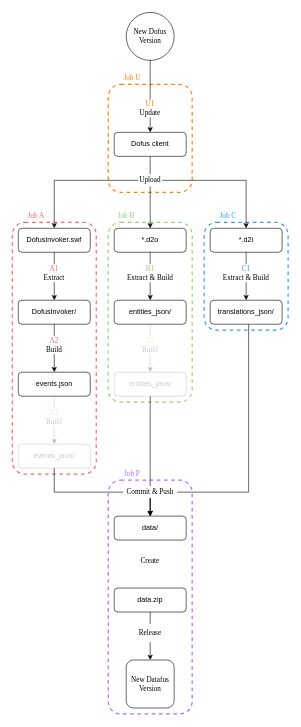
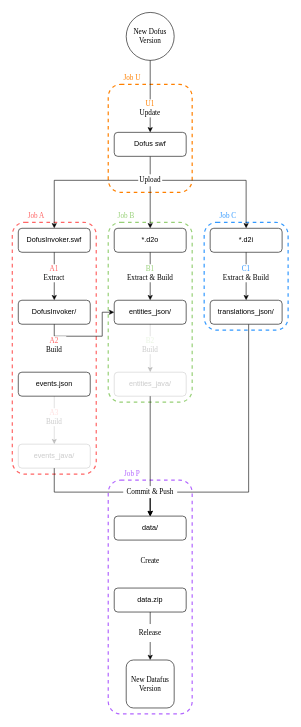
  <mxCell id="0" />
  <mxCell id="1" parent="0" />
  <mxCell id="2" value="" style="rounded=1;whiteSpace=wrap;html=1;fontFamily=Georgia;fillColor=none;dashed=1;strokeWidth=2;strokeColor=#B266FF;connectable=0;" parent="1" vertex="1"><mxGeometry x="180" y="800" width="140" height="390" as="geometry" /></mxCell>
  <mxCell id="3" value="" style="rounded=1;whiteSpace=wrap;html=1;fontFamily=Georgia;fillColor=none;dashed=1;strokeWidth=2;strokeColor=#FF8000;connectable=0;" parent="1" vertex="1"><mxGeometry x="180" y="140" width="140" height="180" as="geometry" /></mxCell>
  <mxCell id="4" value="" style="rounded=1;whiteSpace=wrap;html=1;fontFamily=Georgia;fillColor=none;dashed=1;strokeWidth=2;strokeColor=#FF6666;connectable=0;" parent="1" vertex="1"><mxGeometry x="20" y="370" width="140" height="420" as="geometry" /></mxCell>
  <mxCell id="5" value="" style="rounded=1;whiteSpace=wrap;html=1;fontFamily=Georgia;fillColor=none;dashed=1;strokeWidth=2;strokeColor=#3399FF;connectable=0;" parent="1" vertex="1"><mxGeometry x="340" y="370" width="140" height="180" as="geometry" /></mxCell>
  <mxCell id="6" value="" style="rounded=1;whiteSpace=wrap;html=1;fontFamily=Georgia;fillColor=none;dashed=1;strokeWidth=2;strokeColor=#97D077;connectable=0;" parent="1" vertex="1"><mxGeometry x="180" y="370" width="140" height="300" as="geometry" /></mxCell>
  <mxCell id="7" value="New Dofus Version" style="ellipse;whiteSpace=wrap;html=1;aspect=fixed;fontFamily=Georgia;" parent="1" vertex="1"><mxGeometry x="210" y="20" width="80" height="80" as="geometry" /></mxCell>
  <mxCell id="8" value="*.d2o" style="rounded=1;whiteSpace=wrap;html=1;fontFamily=Helvetica;" parent="1" vertex="1"><mxGeometry x="190" y="380" width="120" height="40" as="geometry" /></mxCell>
  <mxCell id="9" value="*.d2i" style="rounded=1;whiteSpace=wrap;html=1;fontFamily=Helvetica;" parent="1" vertex="1"><mxGeometry x="350" y="380" width="120" height="40" as="geometry" /></mxCell>
  <mxCell id="10" value="DofusInvoker.swf" style="rounded=1;whiteSpace=wrap;html=1;fontFamily=Helvetica;" parent="1" vertex="1"><mxGeometry x="30" y="380" width="120" height="40" as="geometry" /></mxCell>
  <mxCell id="11" value="DofusInvoker/" style="rounded=1;whiteSpace=wrap;html=1;fontFamily=Helvetica;" parent="1" vertex="1"><mxGeometry x="30" y="500" width="120" height="40" as="geometry" /></mxCell>
  <mxCell id="12" value="entities_json/" style="rounded=1;whiteSpace=wrap;html=1;fontFamily=Helvetica;" parent="1" vertex="1"><mxGeometry x="190" y="500" width="120" height="40" as="geometry" /></mxCell>
  <mxCell id="13" value="translations_json/" style="rounded=1;whiteSpace=wrap;html=1;fontFamily=Helvetica;" parent="1" vertex="1"><mxGeometry x="350" y="500" width="120" height="40" as="geometry" /></mxCell>
  <mxCell id="14" value="entities_java/" style="rounded=1;whiteSpace=wrap;html=1;fontFamily=Helvetica;opacity=20;textOpacity=20;" parent="1" vertex="1"><mxGeometry x="190" y="620" width="120" height="40" as="geometry" /></mxCell>
  <mxCell id="15" value="events.json" style="rounded=1;whiteSpace=wrap;html=1;fontFamily=Helvetica;" parent="1" vertex="1"><mxGeometry x="30" y="620" width="120" height="40" as="geometry" /></mxCell>
  <mxCell id="16" style="edgeStyle=orthogonalEdgeStyle;rounded=0;orthogonalLoop=1;jettySize=auto;html=1;exitX=0.5;exitY=1;exitDx=0;exitDy=0;entryX=0.5;entryY=0;entryDx=0;entryDy=0;fontFamily=Georgia;" parent="1" source="10" target="11" edge="1"><mxGeometry relative="1" as="geometry" /></mxCell>
- <mxCell id="17" style="edgeStyle=orthogonalEdgeStyle;rounded=0;orthogonalLoop=1;jettySize=auto;html=1;exitX=0.5;exitY=1;exitDx=0;exitDy=0;entryX=0.5;entryY=0;entryDx=0;entryDy=0;fontFamily=Georgia;" parent="1" source="11" target="15" edge="1"><mxGeometry relative="1" as="geometry"><mxPoint x="100" y="430" as="sourcePoint" /><mxPoint x="100" y="510" as="targetPoint" /></mxGeometry></mxCell>
+ <mxCell id="17" style="edgeStyle=orthogonalEdgeStyle;rounded=0;orthogonalLoop=1;jettySize=auto;html=1;exitX=0.5;exitY=1;exitDx=0;exitDy=0;fontFamily=Georgia;" parent="1" source="11" target="12" edge="1"><mxGeometry relative="1" as="geometry"><mxPoint x="100" y="430" as="sourcePoint" /><mxPoint x="100" y="510" as="targetPoint" /></mxGeometry></mxCell>
  <mxCell id="18" style="edgeStyle=orthogonalEdgeStyle;rounded=0;orthogonalLoop=1;jettySize=auto;html=1;exitX=0.5;exitY=1;exitDx=0;exitDy=0;entryX=0.5;entryY=0;entryDx=0;entryDy=0;fontFamily=Georgia;opacity=20;" parent="1" source="15" target="34" edge="1"><mxGeometry relative="1" as="geometry"><mxPoint x="100" y="550" as="sourcePoint" /><mxPoint x="90" y="740" as="targetPoint" /></mxGeometry></mxCell>
  <mxCell id="19" style="edgeStyle=orthogonalEdgeStyle;rounded=0;orthogonalLoop=1;jettySize=auto;html=1;entryX=0.5;entryY=0;entryDx=0;entryDy=0;fontFamily=Georgia;exitX=0.5;exitY=1;exitDx=0;exitDy=0;opacity=20;" parent="1" source="12" target="14" edge="1"><mxGeometry relative="1" as="geometry"><mxPoint x="100" y="670" as="sourcePoint" /><mxPoint x="100" y="750" as="targetPoint" /></mxGeometry></mxCell>
  <mxCell id="20" style="edgeStyle=orthogonalEdgeStyle;rounded=0;orthogonalLoop=1;jettySize=auto;html=1;fontFamily=Georgia;exitX=0.5;exitY=1;exitDx=0;exitDy=0;" parent="1" source="8" edge="1"><mxGeometry relative="1" as="geometry"><mxPoint x="260" y="550" as="sourcePoint" /><mxPoint x="250" y="500" as="targetPoint" /></mxGeometry></mxCell>
  <mxCell id="21" style="edgeStyle=orthogonalEdgeStyle;rounded=0;orthogonalLoop=1;jettySize=auto;html=1;fontFamily=Georgia;exitX=0.5;exitY=1;exitDx=0;exitDy=0;entryX=0.5;entryY=0;entryDx=0;entryDy=0;" parent="1" source="9" target="13" edge="1"><mxGeometry relative="1" as="geometry"><mxPoint x="260" y="430" as="sourcePoint" /><mxPoint x="260" y="510" as="targetPoint" /></mxGeometry></mxCell>
  <mxCell id="22" style="edgeStyle=orthogonalEdgeStyle;rounded=0;orthogonalLoop=1;jettySize=auto;html=1;entryX=0.5;entryY=0;entryDx=0;entryDy=0;fontFamily=Georgia;exitX=0.5;exitY=1;exitDx=0;exitDy=0;" parent="1" source="47" target="10" edge="1"><mxGeometry relative="1" as="geometry"><mxPoint x="220" y="90" as="sourcePoint" /><mxPoint x="100" y="510" as="targetPoint" /><Array as="points"><mxPoint x="250" y="300" /><mxPoint x="90" y="300" /></Array></mxGeometry></mxCell>
  <mxCell id="23" style="edgeStyle=orthogonalEdgeStyle;rounded=0;orthogonalLoop=1;jettySize=auto;html=1;exitX=0.5;exitY=1;exitDx=0;exitDy=0;fontFamily=Georgia;" parent="1" source="50" edge="1"><mxGeometry relative="1" as="geometry"><mxPoint x="260" y="310" as="sourcePoint" /><mxPoint x="410" y="380" as="targetPoint" /><Array as="points"><mxPoint x="250" y="300" /><mxPoint x="410" y="300" /></Array></mxGeometry></mxCell>
  <mxCell id="24" style="edgeStyle=orthogonalEdgeStyle;rounded=0;orthogonalLoop=1;jettySize=auto;html=1;fontFamily=Georgia;" parent="1" source="50" target="8" edge="1"><mxGeometry relative="1" as="geometry"><mxPoint x="250" y="300" as="sourcePoint" /><mxPoint x="420" y="390" as="targetPoint" /></mxGeometry></mxCell>
  <mxCell id="25" value="&lt;div style=&quot;font-size: 12px&quot;&gt;&lt;font style=&quot;font-size: 12px&quot;&gt;A1&lt;/font&gt;&lt;/div&gt;&lt;div style=&quot;font-size: 12px&quot;&gt;&lt;font style=&quot;font-size: 12px&quot;&gt;&lt;font style=&quot;font-size: 12px&quot; color=&quot;#000000&quot;&gt;Extract&lt;/font&gt;&lt;br&gt;&lt;/font&gt;&lt;/div&gt;" style="text;html=1;strokeColor=none;align=center;verticalAlign=middle;whiteSpace=wrap;rounded=0;dashed=1;fontFamily=Georgia;spacing=0;fontSize=11;fontColor=#FF6666;labelBackgroundColor=none;fillColor=default;" parent="1" vertex="1"><mxGeometry x="70" y="440" width="40" height="30" as="geometry" /></mxCell>
  <mxCell id="26" value="&lt;div&gt;&lt;font color=&quot;#FF6666&quot;&gt;A3&lt;/font&gt;&lt;br&gt;&lt;/div&gt;&lt;div&gt;Build&lt;/div&gt;" style="text;html=1;strokeColor=none;align=center;verticalAlign=middle;whiteSpace=wrap;rounded=0;dashed=1;fontFamily=Georgia;fillColor=#FFFFFF;textOpacity=20;" parent="1" vertex="1"><mxGeometry x="70" y="680" width="40" height="30" as="geometry" /></mxCell>
  <mxCell id="27" value="&lt;div&gt;&lt;font color=&quot;#FF6666&quot;&gt;A2&lt;/font&gt;&lt;br&gt;&lt;/div&gt;&lt;div&gt;Build&lt;/div&gt;" style="text;html=1;strokeColor=none;align=center;verticalAlign=middle;whiteSpace=wrap;rounded=0;dashed=1;fontFamily=Georgia;fillColor=#FFFFFF;" parent="1" vertex="1"><mxGeometry x="70" y="560" width="40" height="30" as="geometry" /></mxCell>
  <mxCell id="28" value="&lt;div&gt;&lt;font color=&quot;#97D077&quot;&gt;B2&lt;/font&gt;&lt;br&gt;&lt;/div&gt;&lt;div&gt;Build&lt;/div&gt;" style="text;html=1;strokeColor=none;align=center;verticalAlign=middle;whiteSpace=wrap;rounded=0;dashed=1;fontFamily=Georgia;fillColor=#FFFFFF;textOpacity=20;" parent="1" vertex="1"><mxGeometry x="230" y="560" width="40" height="30" as="geometry" /></mxCell>
  <mxCell id="29" value="&lt;div&gt;&lt;font color=&quot;#97D077&quot;&gt;B1&lt;/font&gt;&lt;br&gt;&lt;/div&gt;&lt;div&gt;Extract &amp;amp; Build&lt;/div&gt;" style="text;html=1;strokeColor=none;align=center;verticalAlign=middle;whiteSpace=wrap;rounded=0;dashed=1;fontFamily=Georgia;fillColor=#FFFFFF;" parent="1" vertex="1"><mxGeometry x="190" y="440" width="120" height="30" as="geometry" /></mxCell>
  <mxCell id="30" value="&lt;div&gt;&lt;font color=&quot;#3399FF&quot;&gt;C1&lt;/font&gt;&lt;br&gt;&lt;/div&gt;&lt;div&gt;Extract &amp;amp; Build&lt;/div&gt;" style="text;html=1;strokeColor=none;align=center;verticalAlign=middle;whiteSpace=wrap;rounded=0;dashed=1;fontFamily=Georgia;fillColor=#FFFFFF;" parent="1" vertex="1"><mxGeometry x="350" y="440" width="120" height="30" as="geometry" /></mxCell>
  <mxCell id="31" value="Job A" style="text;html=1;strokeColor=none;align=center;verticalAlign=middle;whiteSpace=wrap;rounded=0;dashed=1;fontFamily=Georgia;fontColor=#FF6666;" parent="1" vertex="1"><mxGeometry x="40" y="350" width="40" height="20" as="geometry" /></mxCell>
  <mxCell id="32" value="Job B" style="text;html=1;strokeColor=none;align=center;verticalAlign=middle;whiteSpace=wrap;rounded=0;dashed=1;fontFamily=Georgia;fontColor=#97D077;" parent="1" vertex="1"><mxGeometry x="190" y="350" width="40" height="20" as="geometry" /></mxCell>
  <mxCell id="33" value="&lt;font color=&quot;#3399FF&quot;&gt;Job C&lt;br&gt;&lt;/font&gt;" style="text;html=1;strokeColor=none;align=center;verticalAlign=middle;whiteSpace=wrap;rounded=0;dashed=1;fontFamily=Georgia;fontColor=#FF6666;" parent="1" vertex="1"><mxGeometry x="360" y="350" width="40" height="20" as="geometry" /></mxCell>
  <mxCell id="34" value="events_java/" style="rounded=1;whiteSpace=wrap;html=1;fontFamily=Helvetica;opacity=20;textOpacity=20;" parent="1" vertex="1"><mxGeometry x="30" y="740" width="120" height="40" as="geometry" /></mxCell>
  <mxCell id="35" value="data/" style="rounded=1;whiteSpace=wrap;html=1;fontFamily=Helvetica;" parent="1" vertex="1"><mxGeometry x="190" y="860" width="120" height="40" as="geometry" /></mxCell>
  <mxCell id="36" style="edgeStyle=orthogonalEdgeStyle;rounded=0;orthogonalLoop=1;jettySize=auto;html=1;exitX=0.5;exitY=1;exitDx=0;exitDy=0;fontFamily=Georgia;entryX=0.5;entryY=0;entryDx=0;entryDy=0;" parent="1" source="34" target="35" edge="1"><mxGeometry relative="1" as="geometry"><mxPoint x="100" y="670" as="sourcePoint" /><mxPoint x="230" y="1000" as="targetPoint" /><Array as="points"><mxPoint x="90" y="820" /><mxPoint x="250" y="820" /></Array></mxGeometry></mxCell>
  <mxCell id="37" style="edgeStyle=orthogonalEdgeStyle;rounded=0;orthogonalLoop=1;jettySize=auto;html=1;fontFamily=Georgia;exitX=0.5;exitY=1;exitDx=0;exitDy=0;entryX=0.5;entryY=0;entryDx=0;entryDy=0;" parent="1" source="14" target="35" edge="1"><mxGeometry relative="1" as="geometry"><mxPoint x="255" y="659" as="sourcePoint" /><mxPoint x="310" y="870" as="targetPoint" /></mxGeometry></mxCell>
  <mxCell id="38" style="edgeStyle=orthogonalEdgeStyle;rounded=0;orthogonalLoop=1;jettySize=auto;html=1;fontFamily=Georgia;exitX=0.535;exitY=1.007;exitDx=0;exitDy=0;exitPerimeter=0;entryX=0.5;entryY=0;entryDx=0;entryDy=0;" parent="1" source="13" target="35" edge="1"><mxGeometry relative="1" as="geometry"><mxPoint x="260" y="670" as="sourcePoint" /><mxPoint x="300" y="1010" as="targetPoint" /><Array as="points"><mxPoint x="414" y="820" /><mxPoint x="250" y="820" /></Array></mxGeometry></mxCell>
  <mxCell id="39" value="&lt;div&gt;Commit &amp;amp; Push&lt;br&gt;&lt;/div&gt;" style="text;html=1;strokeColor=none;align=center;verticalAlign=middle;whiteSpace=wrap;rounded=0;dashed=1;fontFamily=Georgia;fillColor=#FFFFFF;" parent="1" vertex="1"><mxGeometry x="205" y="810" width="90" height="20" as="geometry" /></mxCell>
  <mxCell id="40" value="data.zip" style="rounded=1;whiteSpace=wrap;html=1;fontFamily=Helvetica;" parent="1" vertex="1"><mxGeometry x="190" y="980" width="120" height="40" as="geometry" /></mxCell>
  <mxCell id="41" value="New Datafus Version" style="whiteSpace=wrap;html=1;aspect=fixed;fontFamily=Georgia;rounded=1;" parent="1" vertex="1"><mxGeometry x="210" y="1100" width="80" height="80" as="geometry" /></mxCell>
  <mxCell id="42" style="edgeStyle=orthogonalEdgeStyle;rounded=0;orthogonalLoop=1;jettySize=auto;html=1;exitX=0.5;exitY=1;exitDx=0;exitDy=0;fontFamily=Georgia;entryX=0.5;entryY=0;entryDx=0;entryDy=0;" parent="1" source="40" target="41" edge="1"><mxGeometry relative="1" as="geometry"><mxPoint x="260" y="910" as="sourcePoint" /><mxPoint x="260" y="990" as="targetPoint" /></mxGeometry></mxCell>
  <mxCell id="43" value="Create" style="text;html=1;strokeColor=none;align=center;verticalAlign=middle;whiteSpace=wrap;rounded=0;dashed=1;fontFamily=Georgia;fillColor=#FFFFFF;" parent="1" vertex="1"><mxGeometry x="230" y="920" width="40" height="30" as="geometry" /></mxCell>
  <mxCell id="44" value="Release" style="text;html=1;strokeColor=none;align=center;verticalAlign=middle;whiteSpace=wrap;rounded=0;dashed=1;fontFamily=Georgia;fillColor=#FFFFFF;" parent="1" vertex="1"><mxGeometry x="230" y="1040" width="40" height="30" as="geometry" /></mxCell>
  <mxCell id="45" value="Job P" style="text;html=1;strokeColor=none;align=center;verticalAlign=middle;whiteSpace=wrap;rounded=0;dashed=1;fontFamily=Georgia;fontColor=#B266FF;" parent="1" vertex="1"><mxGeometry x="200" y="780" width="40" height="20" as="geometry" /></mxCell>
  <mxCell id="46" value="&lt;font color=&quot;#FF8000&quot;&gt;Job U&lt;br&gt;&lt;/font&gt;" style="text;html=1;strokeColor=none;align=center;verticalAlign=middle;whiteSpace=wrap;rounded=0;dashed=1;fontFamily=Georgia;fontColor=#97D077;" parent="1" vertex="1"><mxGeometry x="200" y="120" width="40" height="20" as="geometry" /></mxCell>
- <mxCell id="47" value="Dofus client" style="rounded=1;whiteSpace=wrap;html=1;fontFamily=Helvetica;" parent="1" vertex="1"><mxGeometry x="190" width="120" height="40" as="geometry" y="220" /></mxCell>
+ <mxCell id="47" value="Dofus swf" style="rounded=1;whiteSpace=wrap;html=1;fontFamily=Helvetica;" parent="1" vertex="1"><mxGeometry x="190" width="120" height="40" as="geometry" y="220" /></mxCell>
  <mxCell id="48" value="" style="edgeStyle=orthogonalEdgeStyle;rounded=0;orthogonalLoop=1;jettySize=auto;html=1;exitX=0.5;exitY=1;exitDx=0;exitDy=0;fontFamily=Georgia;entryX=0.5;entryY=0;entryDx=0;entryDy=0;" parent="1" source="7" target="47" edge="1"><mxGeometry relative="1" as="geometry"><mxPoint x="250" y="50" as="sourcePoint" /><mxPoint x="410" y="380" as="targetPoint" /><Array as="points" /></mxGeometry></mxCell>
  <mxCell id="49" value="&lt;div style=&quot;font-size: 12px&quot;&gt;&lt;font style=&quot;font-size: 12px&quot; color=&quot;#ff8000&quot;&gt;U1&lt;/font&gt;&lt;/div&gt;&lt;div style=&quot;font-size: 12px&quot;&gt;&lt;font style=&quot;font-size: 12px&quot; color=&quot;#000000&quot;&gt;Update&lt;br&gt;&lt;/font&gt;&lt;/div&gt;" style="text;html=1;strokeColor=none;align=center;verticalAlign=middle;whiteSpace=wrap;rounded=0;dashed=1;fontFamily=Georgia;spacing=0;fontSize=11;fontColor=#FF6666;labelBackgroundColor=none;fillColor=default;" parent="1" vertex="1"><mxGeometry x="230" y="165" width="40" height="30" as="geometry" /></mxCell>
  <mxCell id="50" value="Upload" style="text;html=1;strokeColor=none;align=center;verticalAlign=middle;whiteSpace=wrap;rounded=0;dashed=1;fontFamily=Georgia;fillColor=#FFFFFF;" parent="1" vertex="1"><mxGeometry x="230" y="290" width="40" height="20" as="geometry" /></mxCell>
